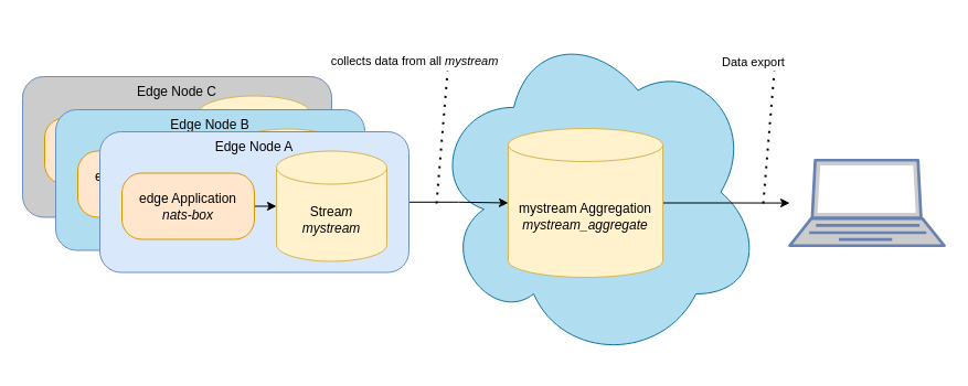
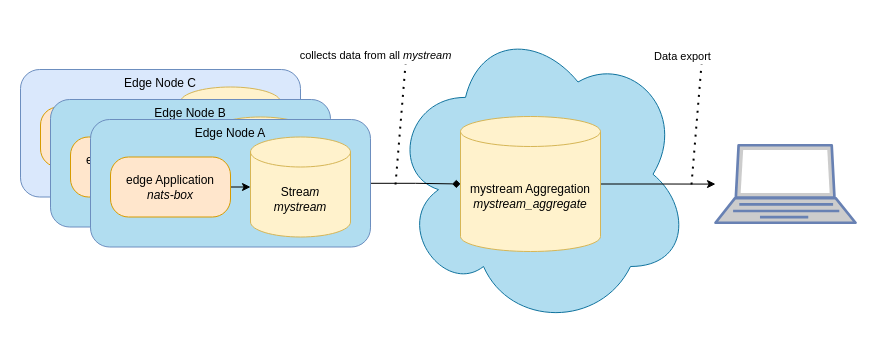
  <mxCell id="0" />
  <mxCell id="1" parent="0" />
  <mxCell id="2" value="" style="ellipse;shape=cloud;whiteSpace=wrap;html=1;fillColor=#b1ddf0;strokeColor=#10739e;" vertex="1" parent="1"><mxGeometry x="390" y="20" width="300" height="307.5" as="geometry" /></mxCell>
  <mxCell id="3" value="Data export" style="edgeStyle=orthogonalEdgeStyle;rounded=0;orthogonalLoop=1;jettySize=auto;html=1;" edge="1" parent="1" source="4" target="5"><mxGeometry x="0.429" y="128" relative="1" as="geometry"><mxPoint as="offset" /></mxGeometry></mxCell>
  <mxCell id="4" value="mystream Aggregation&lt;br&gt;&lt;i&gt;mystream_aggregate&lt;/i&gt;" style="shape=cylinder3;whiteSpace=wrap;html=1;boundedLbl=1;backgroundOutline=1;size=15;fillColor=#fff2cc;strokeColor=#d6b656;" vertex="1" parent="1"><mxGeometry x="460" y="116" width="140" height="135" as="geometry" /></mxCell>
  <mxCell id="5" value="" style="fontColor=#0066CC;verticalAlign=top;verticalLabelPosition=bottom;labelPosition=center;align=center;html=1;outlineConnect=0;fillColor=#CCCCCC;strokeColor=#6881B3;gradientColor=none;gradientDirection=north;strokeWidth=2;shape=mxgraph.networks.laptop;" vertex="1" parent="1"><mxGeometry x="715" y="144.75" width="140" height="77.5" as="geometry" /></mxCell>
- <mxCell id="6" style="edgeStyle=orthogonalEdgeStyle;rounded=0;orthogonalLoop=1;jettySize=auto;html=1;" edge="1" parent="1" source="21" target="4"><mxGeometry relative="1" as="geometry" /></mxCell>
+ <mxCell id="6" style="edgeStyle=orthogonalEdgeStyle;rounded=0;orthogonalLoop=1;jettySize=auto;html=1;endArrow=diamond;" edge="1" parent="1" source="21" target="4"><mxGeometry relative="1" as="geometry" /></mxCell>
  <mxCell id="7" value="collects data from all &lt;i&gt;mystream&lt;/i&gt;" style="edgeLabel;html=1;align=center;verticalAlign=middle;resizable=0;points=[];" vertex="1" connectable="0" parent="6"><mxGeometry x="-0.297" relative="1" as="geometry"><mxPoint x="-28" y="-128" as="offset" /></mxGeometry></mxCell>
  <mxCell id="8" value="" style="endArrow=none;dashed=1;html=1;dashPattern=1 3;strokeWidth=2;rounded=0;" edge="1" parent="1"><mxGeometry width="50" height="50" relative="1" as="geometry"><mxPoint x="395" y="184" as="sourcePoint" /><mxPoint x="405" y="64" as="targetPoint" /></mxGeometry></mxCell>
  <mxCell id="9" value="" style="endArrow=none;dashed=1;html=1;dashPattern=1 3;strokeWidth=2;rounded=0;" edge="1" parent="1"><mxGeometry width="50" height="50" relative="1" as="geometry"><mxPoint x="691" y="184" as="sourcePoint" /><mxPoint x="701" y="64" as="targetPoint" /></mxGeometry></mxCell>
  <mxCell id="10" value="" style="group" vertex="1" connectable="0" parent="1"><mxGeometry x="20" y="69" width="390" height="187.5" as="geometry" /></mxCell>
- <mxCell id="11" value="Edge Node C" style="rounded=1;whiteSpace=wrap;html=1;fillColor=#cccccc;strokeColor=#6c8ebf;horizontal=1;verticalAlign=top;" vertex="1" parent="10"><mxGeometry width="280" height="127.5" as="geometry" /></mxCell>
+ <mxCell id="11" value="Edge Node C" style="rounded=1;whiteSpace=wrap;html=1;fillColor=#dae8fc;strokeColor=#6c8ebf;horizontal=1;verticalAlign=top;" vertex="1" parent="10"><mxGeometry width="280" height="127.5" as="geometry" /></mxCell>
  <mxCell id="12" value="Strea&lt;i&gt;m&lt;br&gt;mystream&lt;br&gt;&lt;/i&gt;" style="shape=cylinder3;whiteSpace=wrap;html=1;boundedLbl=1;backgroundOutline=1;size=15;fillColor=#fff2cc;strokeColor=#d6b656;" vertex="1" parent="10"><mxGeometry x="160" y="17.5" width="100" height="100" as="geometry" /></mxCell>
  <mxCell id="13" style="edgeStyle=orthogonalEdgeStyle;rounded=0;orthogonalLoop=1;jettySize=auto;html=1;exitX=1;exitY=0.5;exitDx=0;exitDy=0;entryX=0;entryY=0.5;entryDx=0;entryDy=0;entryPerimeter=0;" edge="1" parent="10" source="14" target="12"><mxGeometry relative="1" as="geometry" /></mxCell>
  <mxCell id="14" value="edge Application&lt;br&gt;&lt;i&gt;nats-box&lt;/i&gt;" style="rounded=1;whiteSpace=wrap;html=1;arcSize=30;fillColor=#ffe6cc;strokeColor=#d79b00;" vertex="1" parent="10"><mxGeometry x="20" y="37.5" width="120" height="60" as="geometry" /></mxCell>
  <mxCell id="15" value="" style="group" vertex="1" connectable="0" parent="10"><mxGeometry x="30" y="30" width="360" height="157.5" as="geometry" /></mxCell>
  <mxCell id="16" value="Edge Node B" style="rounded=1;whiteSpace=wrap;html=1;fillColor=#b1ddf0;strokeColor=#6c8ebf;horizontal=1;verticalAlign=top;" vertex="1" parent="15"><mxGeometry width="280" height="127.5" as="geometry" /></mxCell>
  <mxCell id="17" value="Strea&lt;i&gt;m&lt;br&gt;mystream&lt;br&gt;&lt;/i&gt;" style="shape=cylinder3;whiteSpace=wrap;html=1;boundedLbl=1;backgroundOutline=1;size=15;fillColor=#fff2cc;strokeColor=#d6b656;" vertex="1" parent="15"><mxGeometry x="160" y="17.5" width="100" height="100" as="geometry" /></mxCell>
  <mxCell id="18" style="edgeStyle=orthogonalEdgeStyle;rounded=0;orthogonalLoop=1;jettySize=auto;html=1;exitX=1;exitY=0.5;exitDx=0;exitDy=0;entryX=0;entryY=0.5;entryDx=0;entryDy=0;entryPerimeter=0;" edge="1" parent="15" source="19" target="17"><mxGeometry relative="1" as="geometry" /></mxCell>
  <mxCell id="19" value="edge Application&lt;br&gt;&lt;i&gt;nats-box&lt;/i&gt;" style="rounded=1;whiteSpace=wrap;html=1;arcSize=30;fillColor=#ffe6cc;strokeColor=#d79b00;" vertex="1" parent="15"><mxGeometry x="20" y="37.5" width="120" height="60" as="geometry" /></mxCell>
  <mxCell id="20" value="" style="group" vertex="1" connectable="0" parent="15"><mxGeometry x="40" y="20" width="280" height="127.5" as="geometry" /></mxCell>
- <mxCell id="21" value="Edge Node A" style="rounded=1;whiteSpace=wrap;html=1;fillColor=#dae8fc;strokeColor=#6c8ebf;horizontal=1;verticalAlign=top;" vertex="1" parent="20"><mxGeometry width="280" height="127.5" as="geometry" /></mxCell>
+ <mxCell id="21" value="Edge Node A" style="rounded=1;whiteSpace=wrap;html=1;fillColor=#b1ddf0;strokeColor=#6c8ebf;horizontal=1;verticalAlign=top;" vertex="1" parent="20"><mxGeometry width="280" height="127.5" as="geometry" /></mxCell>
  <mxCell id="22" value="Strea&lt;i&gt;m&lt;br&gt;mystream&lt;br&gt;&lt;/i&gt;" style="shape=cylinder3;whiteSpace=wrap;html=1;boundedLbl=1;backgroundOutline=1;size=15;fillColor=#fff2cc;strokeColor=#d6b656;" vertex="1" parent="20"><mxGeometry x="160" y="17.5" width="100" height="100" as="geometry" /></mxCell>
  <mxCell id="23" style="edgeStyle=orthogonalEdgeStyle;rounded=0;orthogonalLoop=1;jettySize=auto;html=1;exitX=1;exitY=0.5;exitDx=0;exitDy=0;entryX=0;entryY=0.5;entryDx=0;entryDy=0;entryPerimeter=0;" edge="1" parent="20" source="24" target="22"><mxGeometry relative="1" as="geometry" /></mxCell>
  <mxCell id="24" value="edge Application&lt;br&gt;&lt;i&gt;nats-box&lt;/i&gt;" style="rounded=1;whiteSpace=wrap;html=1;arcSize=30;fillColor=#ffe6cc;strokeColor=#d79b00;" vertex="1" parent="20"><mxGeometry x="20" y="37.5" width="120" height="60" as="geometry" /></mxCell>
